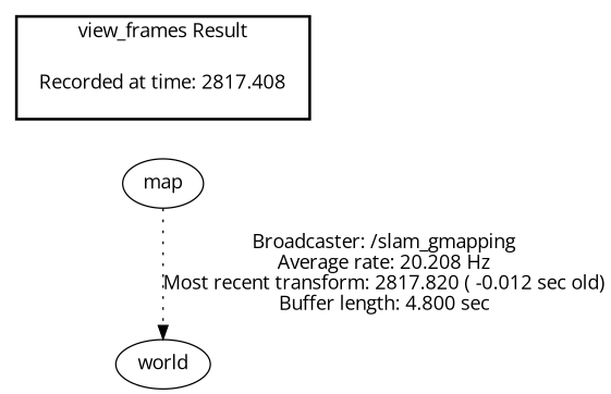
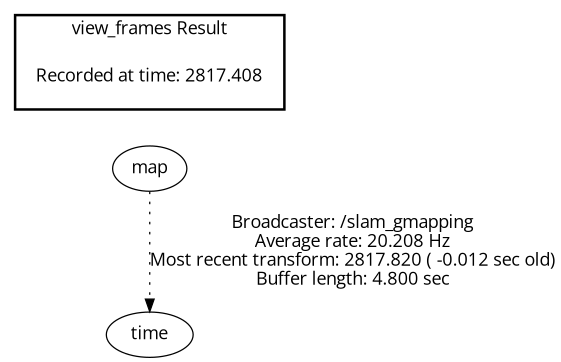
  digraph {
    fontname="Open Sans"
    node [fontname="Open Sans"]
    edge [fontname="Open Sans"]
    n1 [label="Recorded at time: 2817.408" shape=plaintext]
    map
-   world
+   world [label=time]
    subgraph cluster_1 {
      color=black
      label="view_frames Result"
      style=bold
      n1
    }
    n1 -> map [style=invis]
    map -> world [label="Broadcaster: /slam_gmapping\nAverage rate: 20.208 Hz\nMost recent transform: 2817.820 ( -0.012 sec old)\nBuffer length: 4.800 sec\n" style=dotted]
  }
